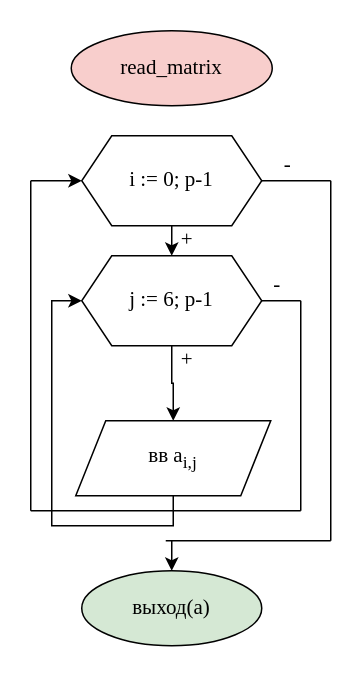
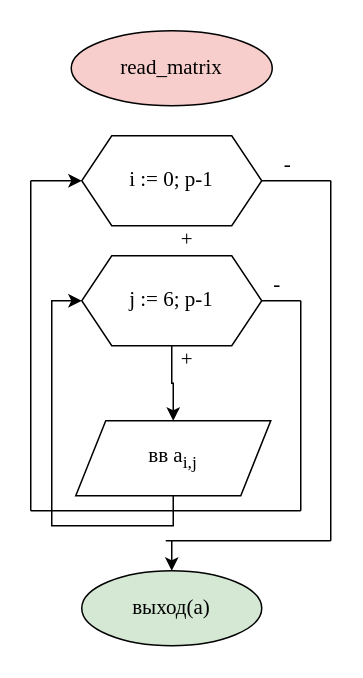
  <mxCell id="0" />
  <mxCell id="1" parent="0" />
  <mxCell id="2" value="read_matrix" style="ellipse;whiteSpace=wrap;html=1;fontSize=14;fontFamily=Lucida Console;fillColor=#f8cecc;" parent="1" vertex="1"><mxGeometry x="47" width="134" height="50" as="geometry" y="20" /></mxCell>
- <mxCell id="3" style="edgeStyle=orthogonalEdgeStyle;rounded=0;orthogonalLoop=1;jettySize=auto;html=1;exitX=0.5;exitY=1;exitDx=0;exitDy=0;entryX=0.5;entryY=0;entryDx=0;entryDy=0;fontFamily=Lucida Console;fontSize=14;" parent="1" source="4" target="6" edge="1"><mxGeometry relative="1" as="geometry" /></mxCell>
  <mxCell id="4" value="i := 0; p-1" style="shape=hexagon;perimeter=hexagonPerimeter2;whiteSpace=wrap;html=1;fixedSize=1;fontSize=14;fontFamily=Lucida Console;" parent="1" vertex="1"><mxGeometry x="54" y="90" width="120" height="60" as="geometry" /></mxCell>
  <mxCell id="5" style="edgeStyle=orthogonalEdgeStyle;rounded=0;orthogonalLoop=1;jettySize=auto;html=1;exitX=0.5;exitY=1;exitDx=0;exitDy=0;entryX=0.5;entryY=0;entryDx=0;entryDy=0;fontFamily=Lucida Console;fontSize=14;" parent="1" source="6" target="8" edge="1"><mxGeometry relative="1" as="geometry" /></mxCell>
  <mxCell id="6" value="j := 6; p-1" style="shape=hexagon;perimeter=hexagonPerimeter2;whiteSpace=wrap;html=1;fixedSize=1;fontSize=14;fontFamily=Lucida Console;" parent="1" vertex="1"><mxGeometry x="54" y="170" width="120" height="60" as="geometry" /></mxCell>
  <mxCell id="7" style="edgeStyle=orthogonalEdgeStyle;rounded=0;orthogonalLoop=1;jettySize=auto;html=1;exitX=0.5;exitY=1;exitDx=0;exitDy=0;entryX=0;entryY=0.5;entryDx=0;entryDy=0;fontFamily=Lucida Console;fontSize=14;" parent="1" source="8" target="6" edge="1"><mxGeometry relative="1" as="geometry" /></mxCell>
  <mxCell id="8" value="вв a&lt;sub&gt;i,j&lt;/sub&gt;" style="shape=parallelogram;perimeter=parallelogramPerimeter;whiteSpace=wrap;html=1;fixedSize=1;fontFamily=Lucida Console;fontSize=14;" parent="1" vertex="1"><mxGeometry x="50" y="280" width="130" height="50" as="geometry" /></mxCell>
  <mxCell id="9" value="" style="endArrow=none;html=1;fontFamily=Lucida Console;fontSize=14;entryX=1;entryY=0.5;entryDx=0;entryDy=0;" parent="1" target="6" edge="1"><mxGeometry width="50" height="50" relative="1" as="geometry"><mxPoint x="200" y="200" as="sourcePoint" /><mxPoint x="140" y="390" as="targetPoint" /></mxGeometry></mxCell>
  <mxCell id="10" value="" style="endArrow=none;html=1;fontFamily=Lucida Console;fontSize=14;" parent="1" edge="1"><mxGeometry width="50" height="50" relative="1" as="geometry"><mxPoint x="200" y="340" as="sourcePoint" /><mxPoint x="200" y="200" as="targetPoint" /></mxGeometry></mxCell>
  <mxCell id="11" value="" style="endArrow=none;html=1;fontFamily=Lucida Console;fontSize=14;" parent="1" edge="1"><mxGeometry width="50" height="50" relative="1" as="geometry"><mxPoint x="20" y="340" as="sourcePoint" /><mxPoint x="200" y="340" as="targetPoint" /></mxGeometry></mxCell>
  <mxCell id="12" value="" style="endArrow=none;html=1;fontFamily=Lucida Console;fontSize=14;" parent="1" edge="1"><mxGeometry width="50" height="50" relative="1" as="geometry"><mxPoint x="20" y="120" as="sourcePoint" /><mxPoint x="20" y="340" as="targetPoint" /></mxGeometry></mxCell>
  <mxCell id="13" value="" style="endArrow=classic;html=1;fontFamily=Lucida Console;fontSize=14;entryX=0;entryY=0.5;entryDx=0;entryDy=0;" parent="1" target="4" edge="1"><mxGeometry width="50" height="50" relative="1" as="geometry"><mxPoint x="20" y="120" as="sourcePoint" /><mxPoint x="140" y="390" as="targetPoint" /></mxGeometry></mxCell>
  <mxCell id="14" value="" style="endArrow=none;html=1;fontFamily=Lucida Console;fontSize=14;entryX=1;entryY=0.5;entryDx=0;entryDy=0;" parent="1" target="4" edge="1"><mxGeometry width="50" height="50" relative="1" as="geometry"><mxPoint x="220" y="120" as="sourcePoint" /><mxPoint x="140" y="390" as="targetPoint" /></mxGeometry></mxCell>
  <mxCell id="15" value="" style="endArrow=none;html=1;fontFamily=Lucida Console;fontSize=14;" parent="1" edge="1"><mxGeometry width="50" height="50" relative="1" as="geometry"><mxPoint x="220" y="360" as="sourcePoint" /><mxPoint x="220" y="120" as="targetPoint" /></mxGeometry></mxCell>
  <mxCell id="16" value="" style="endArrow=none;html=1;fontFamily=Lucida Console;fontSize=14;" parent="1" edge="1"><mxGeometry width="50" height="50" relative="1" as="geometry"><mxPoint x="110" y="360" as="sourcePoint" /><mxPoint x="220" y="360" as="targetPoint" /></mxGeometry></mxCell>
  <mxCell id="17" value="" style="endArrow=classic;html=1;fontFamily=Lucida Console;fontSize=14;entryX=0.5;entryY=0;entryDx=0;entryDy=0;" parent="1" target="22" edge="1"><mxGeometry width="50" height="50" relative="1" as="geometry"><mxPoint x="114" y="360" as="sourcePoint" /><mxPoint x="110" y="380" as="targetPoint" /></mxGeometry></mxCell>
  <mxCell id="18" value="+" style="text;html=1;align=center;verticalAlign=middle;resizable=0;points=[];autosize=1;fontSize=14;fontFamily=Lucida Console;" parent="1" vertex="1"><mxGeometry x="114" y="150" width="20" height="20" as="geometry" /></mxCell>
  <mxCell id="19" value="+" style="text;html=1;align=center;verticalAlign=middle;resizable=0;points=[];autosize=1;fontSize=14;fontFamily=Lucida Console;" parent="1" vertex="1"><mxGeometry x="114" y="230" width="20" height="20" as="geometry" /></mxCell>
  <mxCell id="20" value="-" style="text;html=1;align=center;verticalAlign=middle;resizable=0;points=[];autosize=1;fontSize=14;fontFamily=Lucida Console;" parent="1" vertex="1"><mxGeometry x="181" y="100" width="20" height="20" as="geometry" /></mxCell>
  <mxCell id="21" value="-" style="text;html=1;align=center;verticalAlign=middle;resizable=0;points=[];autosize=1;fontSize=14;fontFamily=Lucida Console;" parent="1" vertex="1"><mxGeometry x="174" y="180" width="20" height="20" as="geometry" /></mxCell>
  <mxCell id="22" value="выход(a)" style="ellipse;whiteSpace=wrap;html=1;fontFamily=Lucida Console;fontSize=14;fillColor=#d5e8d4;" parent="1" vertex="1"><mxGeometry x="54" y="380" width="120" height="50" as="geometry" /></mxCell>
